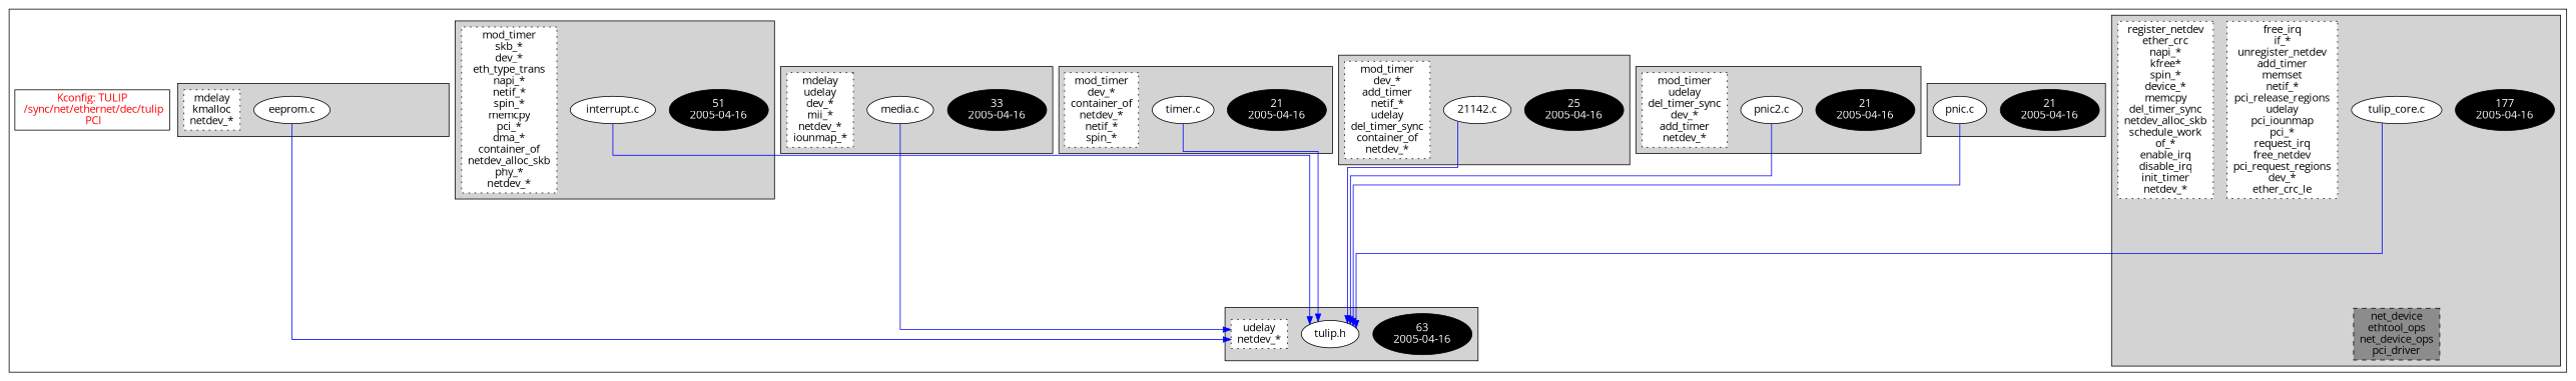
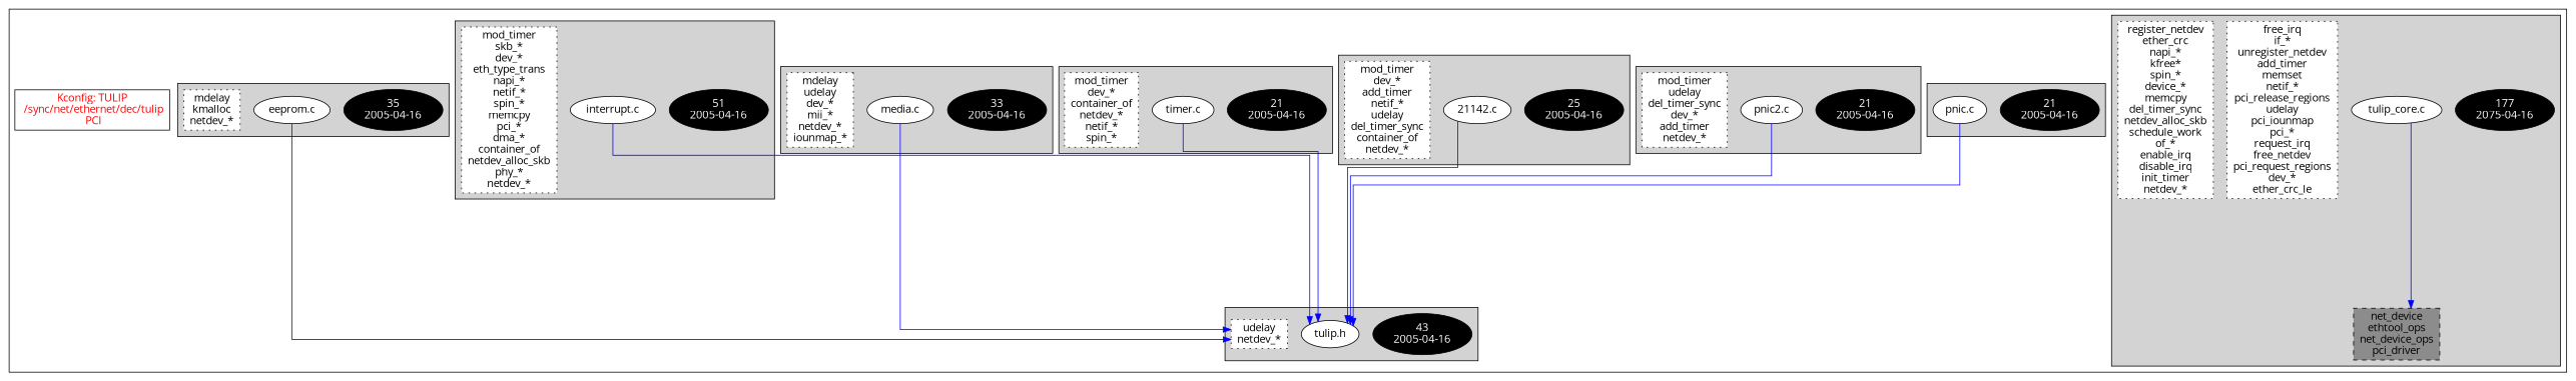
  digraph {
    fontname="Open Sans"
    ranksep=2
    splines=ortho
    node [fillcolor=white fontcolor=black fontname="Open Sans" style=filled]
    edge [color=blue fontname="Open Sans"]
    n1 [fillcolor=black fontcolor=white label="21\n2005-04-16"]
    n2 [label="pnic.c\n"]
    n3 [fillcolor=black fontcolor=white label="21\n2005-04-16"]
    n4 [label="pnic2.c\n"]
    n5 [label="mod_timer\nudelay\ndel_timer_sync\ndev_*\nadd_timer\nnetdev_*\n" shape=box style="filled,dotted"]
    n6 [fillcolor=black fontcolor=white label="25\n2005-04-16"]
    n7 [label="21142.c\n"]
    n8 [label="mod_timer\ndev_*\nadd_timer\nnetif_*\nudelay\ndel_timer_sync\ncontainer_of\nnetdev_*\n" shape=box style="filled,dotted"]
-   n9 [fillcolor=black fontcolor=white label="177\n2005-04-16"]
+   n9 [fillcolor=black fontcolor=white label="177\n2075-04-16"]
    n10 [label="tulip_core.c\n"]
    n11 [fillcolor=grey55 label="net_device\nethtool_ops\nnet_device_ops\npci_driver\n" shape=box style="filled,dashed"]
    n12 [label="free_irq\nif_*\nunregister_netdev\nadd_timer\nmemset\nnetif_*\npci_release_regions\nudelay\npci_iounmap\npci_*\nrequest_irq\nfree_netdev\npci_request_regions\ndev_*\nether_crc_le\n" shape=box style="filled,dotted"]
    n13 [label="register_netdev\nether_crc\nnapi_*\nkfree*\nspin_*\ndevice_*\nmemcpy\ndel_timer_sync\nnetdev_alloc_skb\nschedule_work\nof_*\nenable_irq\ndisable_irq\ninit_timer\nnetdev_*\n" shape=box style="filled,dotted"]
    n14 [fillcolor=black fontcolor=white label="21\n2005-04-16"]
    n15 [label="timer.c\n"]
    n16 [label="mod_timer\ndev_*\ncontainer_of\nnetdev_*\nnetif_*\nspin_*\n" shape=box style="filled,dotted"]
    n17 [fillcolor=black fontcolor=white label="33\n2005-04-16"]
    n18 [label="media.c\n"]
    n19 [label="mdelay\nudelay\ndev_*\nmii_*\nnetdev_*\niounmap_*\n" shape=box style="filled,dotted"]
    n20 [fillcolor=black fontcolor=white label="51\n2005-04-16"]
    n21 [label="interrupt.c\n"]
    n22 [label="mod_timer\nskb_*\ndev_*\neth_type_trans\nnapi_*\nnetif_*\nspin_*\nmemcpy\npci_*\ndma_*\ncontainer_of\nnetdev_alloc_skb\nphy_*\nnetdev_*\n" shape=box style="filled,dotted"]
+   n23 [fillcolor=black fontcolor=white label="35\n2005-04-16"]
    n24 [label="eeprom.c\n"]
    n25 [label="mdelay\nkmalloc\nnetdev_*\n" shape=box style="filled,dotted"]
-   n26 [fillcolor=black fontcolor=white label="63\n2005-04-16"]
+   n26 [fillcolor=black fontcolor=white label="43\n2005-04-16"]
    n27 [label="tulip.h\n"]
    n28 [label="udelay\nnetdev_*\n" shape=box style="filled,dotted"]
    n29 [fontcolor=red label="Kconfig: TULIP\n /sync/net/ethernet/dec/tulip\n  PCI " shape=box fillcolor="" style=""]
    subgraph cluster_1 {
      n29
      subgraph cluster_2 {
        style=filled
        n1
        n2
      }
      subgraph cluster_3 {
        style=filled
        n3
        n4
        n5
      }
      subgraph cluster_4 {
        style=filled
        n6
        n7
        n8
      }
      subgraph cluster_5 {
        style=filled
        n9
        n10
        n11
        n12
        n13
      }
      subgraph cluster_6 {
        style=filled
        n14
        n15
        n16
      }
      subgraph cluster_7 {
        style=filled
        n17
        n18
        n19
      }
      subgraph cluster_8 {
        style=filled
        n20
        n21
        n22
      }
      subgraph cluster_9 {
        style=filled
+       n23
        n24
        n25
      }
      subgraph cluster_10 {
        style=filled
        n26
        n27
        n28
      }
    }
    n2 -> n27
    n4 -> n27
    n7 -> n27
-   n10 -> n27
+   n10 -> n11
    n15 -> n27
    n18 -> n28
    n21 -> n27
    n24 -> n28
  }
